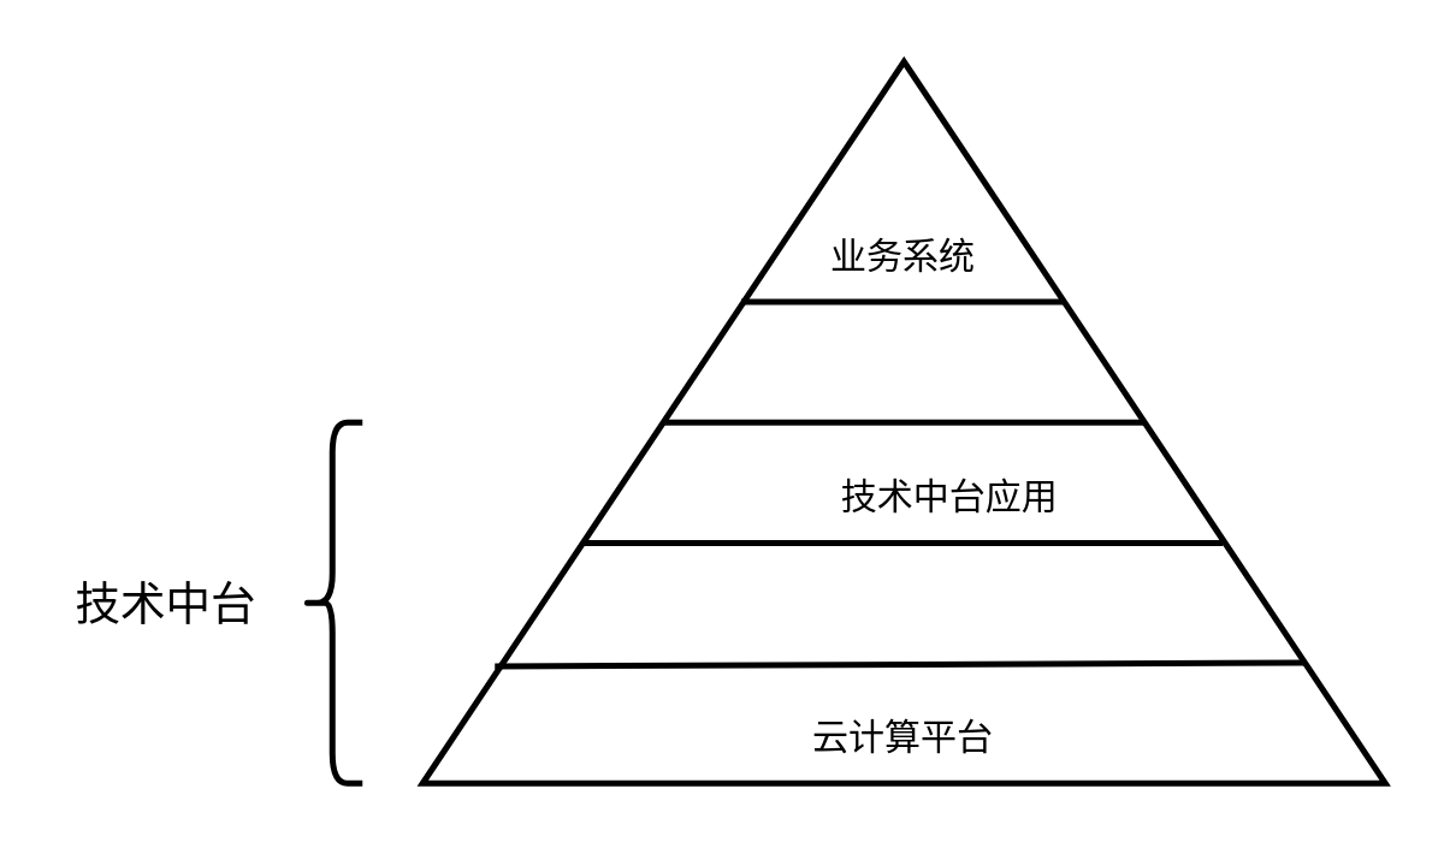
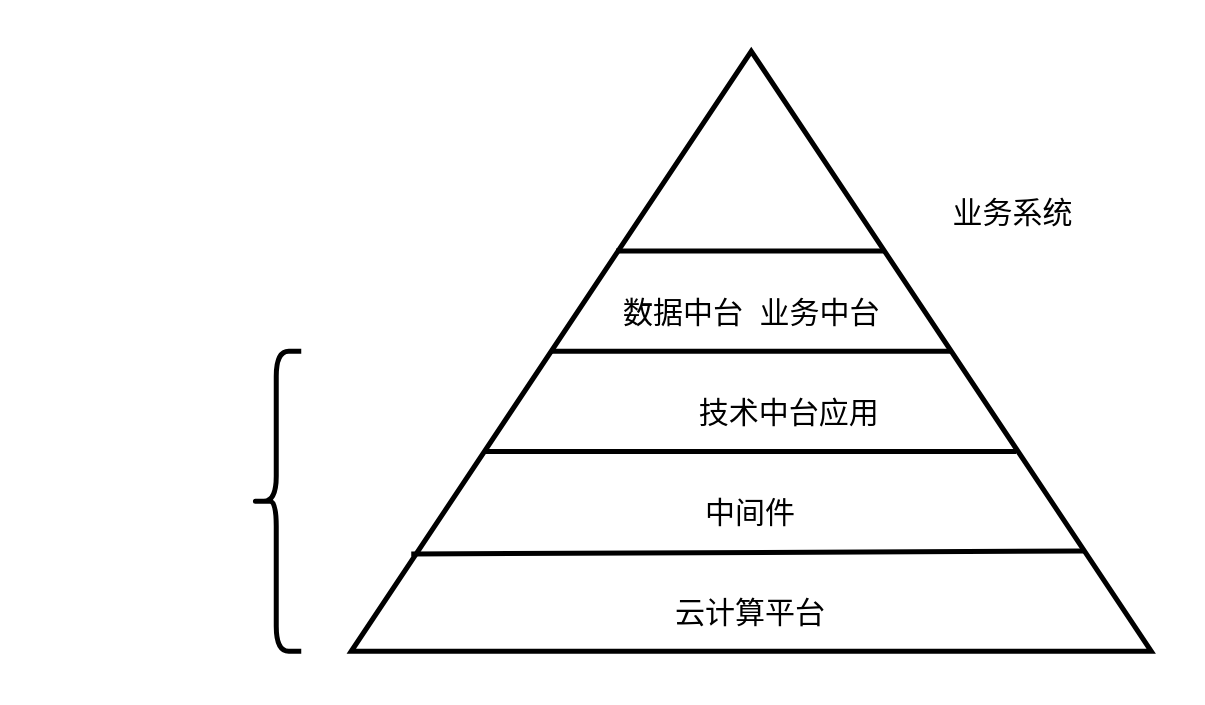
  <mxCell id="0" />
  <mxCell id="1" parent="0" />
  <mxCell id="2" value="" style="verticalLabelPosition=bottom;verticalAlign=top;html=1;shape=mxgraph.basic.acute_triangle;dx=0.5;strokeWidth=2;" vertex="1" parent="1"><mxGeometry x="140" y="20" width="320" height="240" as="geometry" /></mxCell>
  <mxCell id="3" value="" style="endArrow=none;html=1;exitX=0.331;exitY=0.333;exitDx=0;exitDy=0;exitPerimeter=0;strokeWidth=2;entryX=0.666;entryY=0.333;entryDx=0;entryDy=0;entryPerimeter=0;" edge="1" parent="1" source="2" target="2"><mxGeometry width="50" height="50" relative="1" as="geometry"><mxPoint x="383.85" y="119.98" as="sourcePoint" /><mxPoint x="350" y="100" as="targetPoint" /></mxGeometry></mxCell>
  <mxCell id="4" value="" style="endArrow=none;html=1;strokeWidth=2;entryX=0;entryY=0;entryDx=240;entryDy=120;entryPerimeter=0;" edge="1" parent="1" target="2"><mxGeometry width="50" height="50" relative="1" as="geometry"><mxPoint x="220" y="140" as="sourcePoint" /><mxPoint x="190" y="90" as="targetPoint" /></mxGeometry></mxCell>
  <mxCell id="5" value="" style="endArrow=none;html=1;strokeWidth=2;entryX=0.831;entryY=0.667;entryDx=0;entryDy=0;entryPerimeter=0;exitX=0.166;exitY=0.667;exitDx=0;exitDy=0;exitPerimeter=0;" edge="1" parent="1" source="2" target="2"><mxGeometry width="50" height="50" relative="1" as="geometry"><mxPoint x="150" y="150" as="sourcePoint" /><mxPoint x="200" y="100" as="targetPoint" /></mxGeometry></mxCell>
  <mxCell id="6" value="" style="endArrow=none;html=1;strokeWidth=2;entryX=0.916;entryY=0.833;entryDx=0;entryDy=0;entryPerimeter=0;exitX=0.075;exitY=0.838;exitDx=0;exitDy=0;exitPerimeter=0;" edge="1" parent="1" source="2" target="2"><mxGeometry width="50" height="50" relative="1" as="geometry"><mxPoint x="140" y="90" as="sourcePoint" /><mxPoint x="190" y="40" as="targetPoint" /></mxGeometry></mxCell>
- <mxCell id="7" value="业务系统" style="text;html=1;strokeColor=none;fillColor=none;align=center;verticalAlign=middle;whiteSpace=wrap;rounded=0;" vertex="1" parent="1"><mxGeometry x="265" y="70" width="70" height="30" as="geometry" /></mxCell>
+ <mxCell id="7" value="业务系统" style="text;html=1;strokeColor=none;fillColor=none;align=center;verticalAlign=middle;whiteSpace=wrap;rounded=0;" vertex="1" parent="1"><mxGeometry x="370" y="70" width="70" height="30" as="geometry" /></mxCell>
+ <mxCell id="8" value="数据中台&amp;nbsp; 业务中台" style="text;html=1;strokeColor=none;fillColor=none;align=center;verticalAlign=middle;whiteSpace=wrap;rounded=0;" vertex="1" parent="1"><mxGeometry x="247.5" y="110" width="105" height="30" as="geometry" /></mxCell>
  <mxCell id="9" value="技术中台应用" style="text;html=1;strokeColor=none;fillColor=none;align=center;verticalAlign=middle;whiteSpace=wrap;rounded=0;" vertex="1" parent="1"><mxGeometry x="262.5" y="150" width="105" height="30" as="geometry" /></mxCell>
+ <mxCell id="10" value="中间件" style="text;html=1;strokeColor=none;fillColor=none;align=center;verticalAlign=middle;whiteSpace=wrap;rounded=0;" vertex="1" parent="1"><mxGeometry x="265" y="190" width="70" height="30" as="geometry" /></mxCell>
  <mxCell id="11" value="云计算平台" style="text;html=1;strokeColor=none;fillColor=none;align=center;verticalAlign=middle;whiteSpace=wrap;rounded=0;" vertex="1" parent="1"><mxGeometry x="265" y="230" width="70" height="30" as="geometry" /></mxCell>
  <mxCell id="12" value="" style="shape=curlyBracket;whiteSpace=wrap;html=1;rounded=1;strokeWidth=2;" vertex="1" parent="1"><mxGeometry x="100" y="140" width="20" height="120" as="geometry" /></mxCell>
- <mxCell id="13" value="技术中台" style="text;html=1;strokeColor=none;fillColor=none;align=center;verticalAlign=middle;whiteSpace=wrap;rounded=0;fontSize=15;" vertex="1" parent="1"><mxGeometry x="20" y="180" width="70" height="40" as="geometry" /></mxCell>
